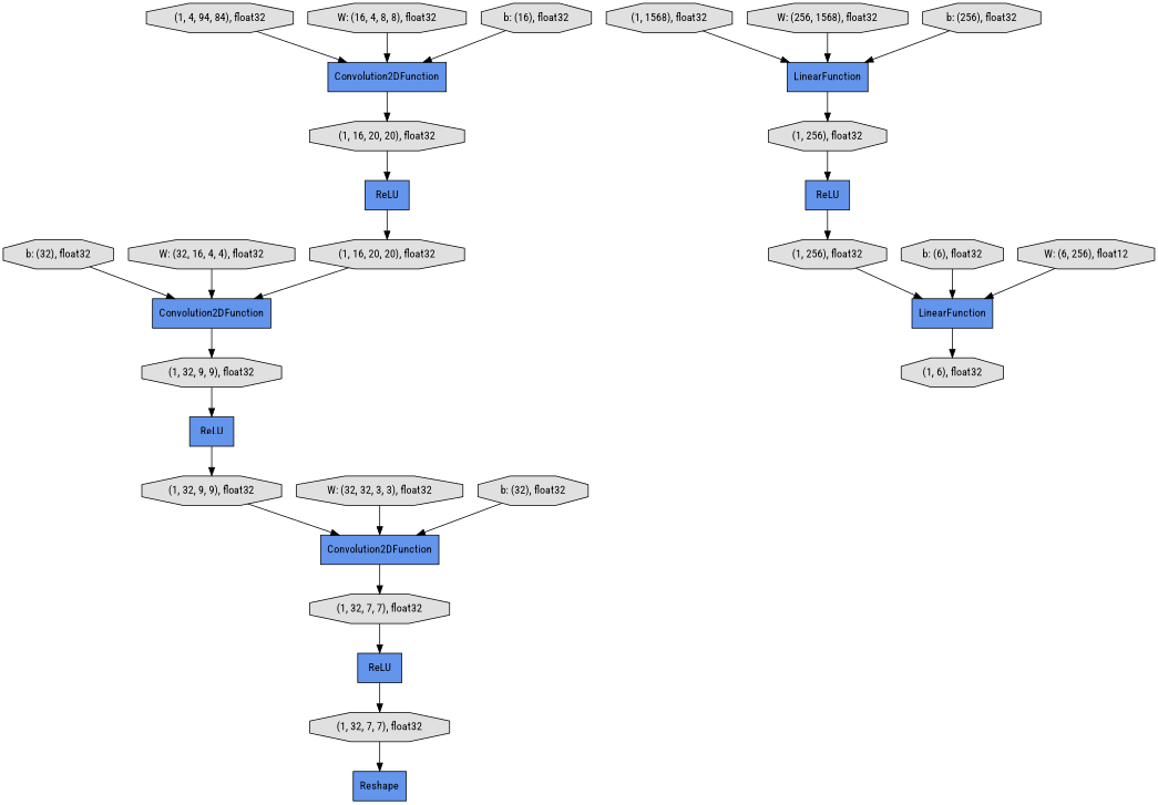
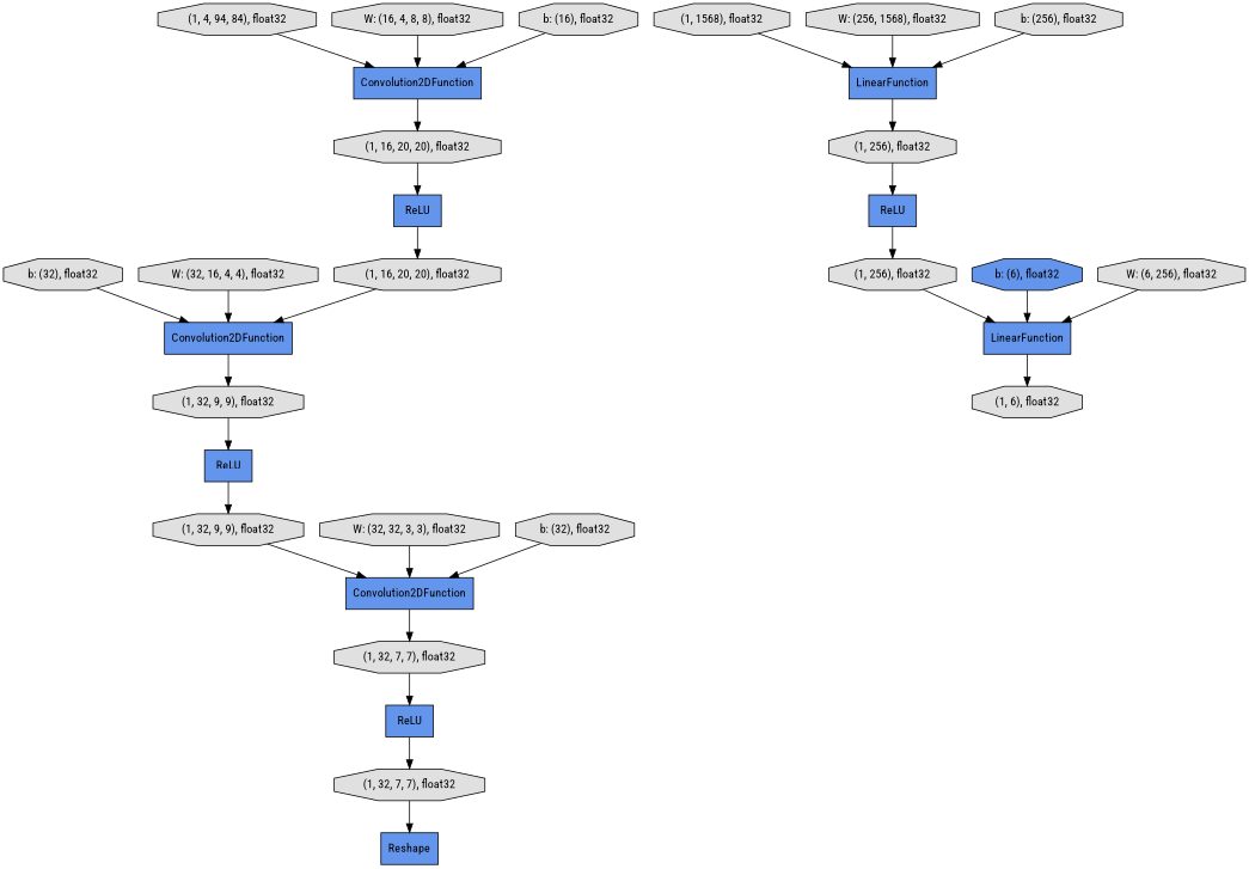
  digraph {
    fontname="Roboto Condensed"
    rankdir=TB
    node [fillcolor="#E0E0E0" fontname="Roboto Condensed" shape=octagon style=filled]
    edge [fontname="Roboto Condensed"]
    n1 [label="b: (32), float32"]
    n2 [fillcolor="#6495ED" label=Convolution2DFunction shape=record]
    n3 [label="(1, 32, 9, 9), float32"]
    n4 [label="(1, 1568), float32"]
    n5 [fillcolor="#6495ED" label=LinearFunction shape=record]
    n6 [label="(1, 256), float32"]
    n7 [label="W: (32, 16, 4, 4), float32"]
-   n8 [label="b: (6), float32"]
+   n8 [fillcolor="#6495ED" label="b: (6), float32"]
    n9 [fillcolor="#6495ED" label=LinearFunction shape=record]
    n10 [label="(1, 6), float32"]
    n11 [label="(1, 256), float32"]
    n12 [fillcolor="#6495ED" label=ReLU shape=record]
    n13 [fillcolor="#6495ED" label=ReLU shape=record]
    n14 [label="(1, 32, 9, 9), float32"]
    n15 [fillcolor="#6495ED" label=Convolution2DFunction shape=record]
    n16 [label="(1, 4, 94, 84), float32"]
    n17 [fillcolor="#6495ED" label=Convolution2DFunction shape=record]
    n18 [label="(1, 16, 20, 20), float32"]
    n19 [label="W: (32, 32, 3, 3), float32"]
    n20 [label="(1, 32, 7, 7), float32"]
    n21 [fillcolor="#6495ED" label=ReLU shape=record]
    n22 [label="(1, 16, 20, 20), float32"]
    n23 [label="b: (32), float32"]
    n24 [fillcolor="#6495ED" label=ReLU shape=record]
    n25 [label="(1, 32, 7, 7), float32"]
    n26 [fillcolor="#6495ED" label=Reshape shape=record]
    n27 [label="W: (256, 1568), float32"]
    n28 [label="W: (16, 4, 8, 8), float32"]
    n29 [label="b: (256), float32"]
-   n30 [label="W: (6, 256), float12"]
+   n30 [label="W: (6, 256), float32"]
    n31 [label="b: (16), float32"]
    n1 -> n2
    n2 -> n3
    n3 -> n13
    n4 -> n5
    n5 -> n6
    n6 -> n12
    n7 -> n2
    n8 -> n9
    n9 -> n10
    n11 -> n9
    n12 -> n11
    n13 -> n14
    n14 -> n15
    n15 -> n20
    n16 -> n17
    n17 -> n18
    n18 -> n21
    n19 -> n15
    n20 -> n24
    n21 -> n22
    n22 -> n2
    n23 -> n15
    n24 -> n25
    n25 -> n26
    n27 -> n5
    n28 -> n17
    n29 -> n5
    n30 -> n9
    n31 -> n17
  }
